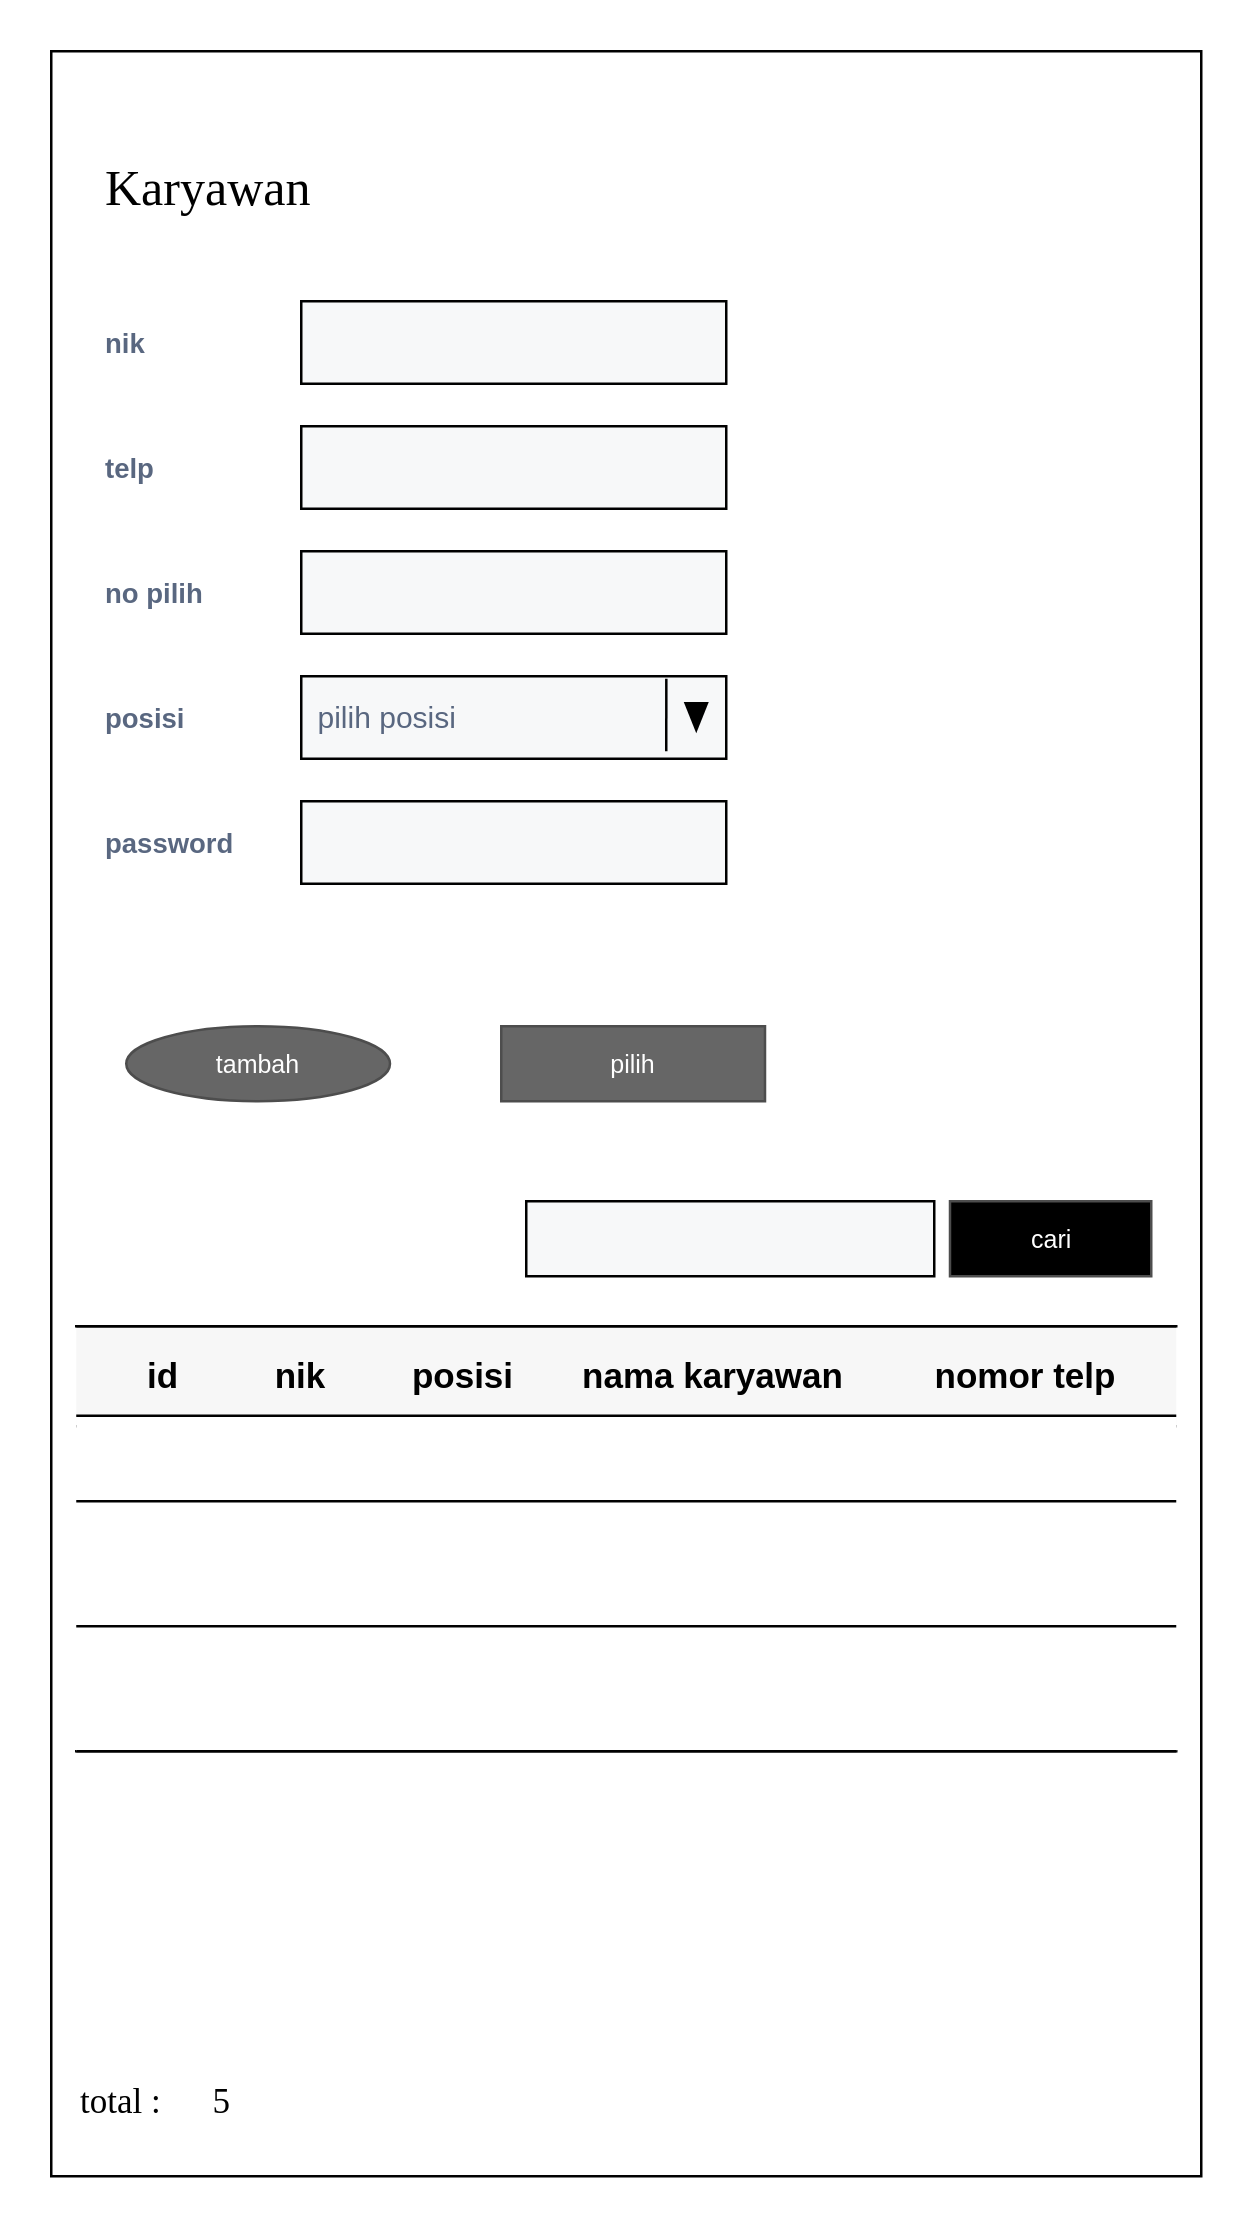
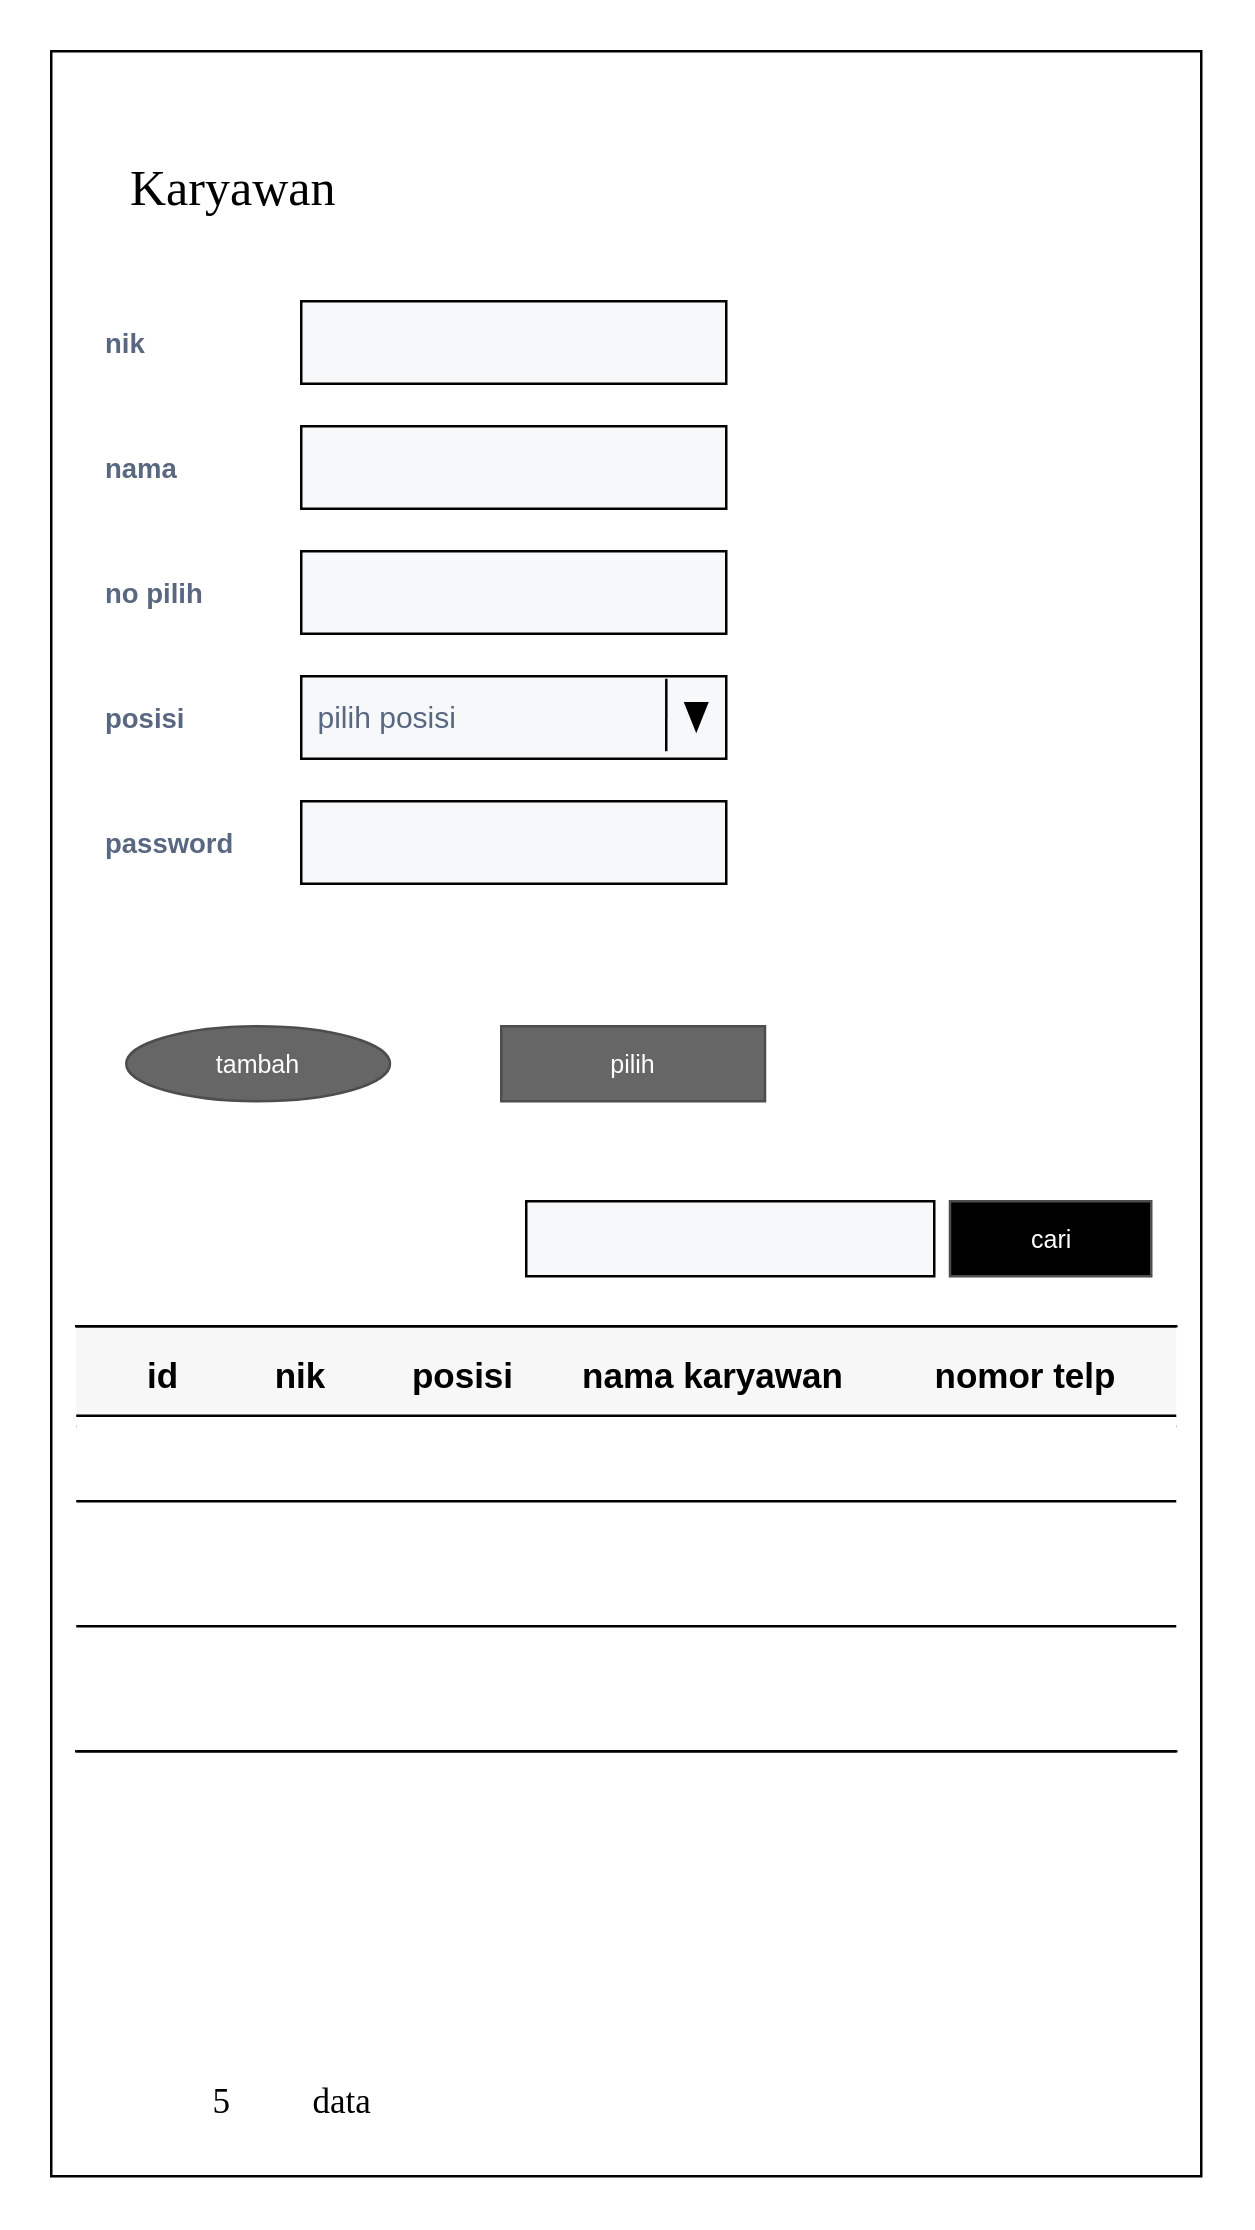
  <mxCell id="0" />
  <mxCell id="1" parent="0" />
  <mxCell id="2" value="" style="whiteSpace=wrap;html=1;rounded=0;shadow=0;labelBackgroundColor=none;strokeColor=#000000;strokeWidth=1;fillColor=none;fontFamily=Verdana;fontSize=12;fontColor=#000000;align=center;comic=0;" parent="1" vertex="1"><mxGeometry x="20" y="20" width="460" height="850" as="geometry" /></mxCell>
- <mxCell id="3" value="Karyawan" style="text;html=1;points=[];align=left;verticalAlign=top;spacingTop=-4;fontSize=20;fontFamily=Verdana" parent="1" vertex="1"><mxGeometry x="40" y="60" width="420" height="20" as="geometry" /></mxCell>
+ <mxCell id="3" value="Karyawan" style="text;html=1;points=[];align=left;verticalAlign=top;spacingTop=-4;fontSize=20;fontFamily=Verdana" parent="1" vertex="1"><mxGeometry x="50" y="60" width="420" height="20" as="geometry" /></mxCell>
  <mxCell id="4" value="" style="shape=partialRectangle;right=0;left=0;strokeColor=#000000;fillColor=#ffffff;whiteSpace=wrap;" parent="1" vertex="1"><mxGeometry x="30" y="530" width="440" height="170" as="geometry" /></mxCell>
  <mxCell id="5" value="" style="html=1;shadow=0;dashed=0;shape=mxgraph.bootstrap.horLines;strokeColor=inherit;fillColor=#000000;fillOpacity=3;resizeWidth=1;" parent="4" vertex="1"><mxGeometry width="440" height="40" relative="1" as="geometry" /></mxCell>
  <mxCell id="6" value="id" style="html=1;shadow=0;dashed=0;shape=mxgraph.bootstrap.rect;strokeColor=none;fillColor=none;fontSize=14;fontStyle=1;align=center;whiteSpace=wrap;resizeHeight=1;" parent="5" vertex="1"><mxGeometry width="50" height="40" relative="1" as="geometry"><mxPoint x="10" as="offset" /></mxGeometry></mxCell>
  <mxCell id="7" value="nik" style="html=1;shadow=0;dashed=0;shape=mxgraph.bootstrap.rect;strokeColor=none;fillColor=none;fontSize=14;fontStyle=1;align=center;whiteSpace=wrap;resizeHeight=1;" parent="5" vertex="1"><mxGeometry width="60" height="40" relative="1" as="geometry"><mxPoint x="60" as="offset" /></mxGeometry></mxCell>
  <mxCell id="8" value="posisi" style="html=1;shadow=0;dashed=0;shape=mxgraph.bootstrap.rect;strokeColor=none;fillColor=none;fontSize=14;fontStyle=1;align=center;whiteSpace=wrap;resizeHeight=1;" parent="5" vertex="1"><mxGeometry width="70" height="40" relative="1" as="geometry"><mxPoint x="120" as="offset" /></mxGeometry></mxCell>
  <mxCell id="9" value="nama karyawan" style="html=1;shadow=0;dashed=0;shape=mxgraph.bootstrap.rect;strokeColor=none;fillColor=none;fontSize=14;fontStyle=1;align=center;whiteSpace=wrap;resizeHeight=1;" parent="5" vertex="1"><mxGeometry width="130" height="40" relative="1" as="geometry"><mxPoint x="190" as="offset" /></mxGeometry></mxCell>
  <mxCell id="10" value="nomor telp" style="html=1;shadow=0;dashed=0;shape=mxgraph.bootstrap.rect;strokeColor=none;fillColor=none;fontSize=14;fontStyle=1;align=center;whiteSpace=wrap;resizeHeight=1;" parent="5" vertex="1"><mxGeometry width="120" height="40" relative="1" as="geometry"><mxPoint x="320" as="offset" /></mxGeometry></mxCell>
  <mxCell id="11" value="" style="strokeColor=#000000;fillColor=inherit;gradientColor=inherit;html=1;shadow=0;dashed=0;shape=mxgraph.bootstrap.horLines;resizeWidth=1;" parent="4" vertex="1"><mxGeometry width="440" height="50" relative="1" as="geometry"><mxPoint y="120" as="offset" /></mxGeometry></mxCell>
  <mxCell id="12" value="" style="strokeColor=#000000;fillColor=inherit;gradientColor=inherit;html=1;shadow=0;dashed=0;shape=mxgraph.bootstrap.horLines;resizeWidth=1;" parent="4" vertex="1"><mxGeometry y="35.79" width="440" height="34.21" as="geometry"><mxPoint y="140" as="offset" /></mxGeometry></mxCell>
  <mxCell id="13" value="" style="group" parent="1" vertex="1" connectable="0"><mxGeometry x="40" y="120" width="250" height="33" as="geometry" /></mxCell>
  <mxCell id="14" value="nik" style="fillColor=none;strokeColor=none;html=1;fontSize=11;fontStyle=0;align=left;fontColor=#596780;fontStyle=1;fontSize=11;comic=0;" parent="13" vertex="1"><mxGeometry y="6.5" width="70" height="20" as="geometry" /></mxCell>
  <mxCell id="15" value="" style="rounded=0;arcSize=9;fillColor=#F7F8F9;align=left;spacingLeft=5;strokeColor=#000000;html=1;strokeWidth=1;fontColor=#596780;fontSize=12;comic=0;" parent="13" vertex="1"><mxGeometry x="80" width="170" height="33" as="geometry" /></mxCell>
  <mxCell id="16" value="" style="group" parent="1" vertex="1" connectable="0"><mxGeometry x="40" y="216.5" width="250" height="33" as="geometry" /></mxCell>
  <mxCell id="17" value="" style="group" parent="16" vertex="1" connectable="0"><mxGeometry y="103.5" width="250" height="33" as="geometry" /></mxCell>
  <mxCell id="18" value="password" style="fillColor=none;strokeColor=none;html=1;fontSize=11;fontStyle=0;align=left;fontColor=#596780;fontStyle=1;fontSize=11;comic=0;" parent="17" vertex="1"><mxGeometry y="6.5" width="70" height="20" as="geometry" /></mxCell>
  <mxCell id="19" value="" style="rounded=0;arcSize=9;fillColor=#F7F8F9;align=left;spacingLeft=5;strokeColor=#000000;html=1;strokeWidth=1;fontColor=#596780;fontSize=12;comic=0;" parent="17" vertex="1"><mxGeometry x="80" width="170" height="33" as="geometry" /></mxCell>
  <mxCell id="20" value="" style="group" parent="1" vertex="1" connectable="0"><mxGeometry x="30" y="830" width="132.75" height="20" as="geometry" /></mxCell>
- <mxCell id="21" value="total :&amp;nbsp;" style="text;html=1;points=[];align=left;verticalAlign=top;spacingTop=-4;fontSize=14;fontFamily=Verdana" parent="20" vertex="1"><mxGeometry width="50" height="20" as="geometry" /></mxCell>
  <mxCell id="22" value="5" style="text;html=1;points=[];align=left;verticalAlign=top;spacingTop=-4;fontSize=14;fontFamily=Verdana" parent="20" vertex="1"><mxGeometry x="52.75" width="40" height="20" as="geometry" /></mxCell>
+ <mxCell id="23" value="data" style="text;html=1;points=[];align=left;verticalAlign=top;spacingTop=-4;fontSize=14;fontFamily=Verdana" parent="20" vertex="1"><mxGeometry x="92.75" width="40" height="20" as="geometry" /></mxCell>
  <mxCell id="24" value="" style="group" parent="1" vertex="1" connectable="0"><mxGeometry x="40" y="270" width="250" height="33" as="geometry" /></mxCell>
  <mxCell id="25" value="posisi" style="fillColor=none;strokeColor=none;html=1;fontSize=11;fontStyle=0;align=left;fontColor=#596780;fontStyle=1;fontSize=11;comic=0;" parent="24" vertex="1"><mxGeometry y="6.5" width="70" height="20" as="geometry" /></mxCell>
  <mxCell id="26" value="" style="group" parent="24" vertex="1" connectable="0"><mxGeometry x="80" width="170" height="33" as="geometry" /></mxCell>
  <mxCell id="27" value="pilih posisi" style="rounded=0;arcSize=9;fillColor=#F7F8F9;align=left;spacingLeft=5;strokeColor=#000000;html=1;strokeWidth=1;fontColor=#596780;fontSize=12;comic=0;" parent="26" vertex="1"><mxGeometry width="170" height="33" as="geometry" /></mxCell>
  <mxCell id="28" value="" style="shape=triangle;direction=south;strokeColor=none;fillColor=#000000;" parent="26" vertex="1"><mxGeometry x="153" y="10.25" width="10" height="12.5" as="geometry"><mxPoint x="-25" y="-2.5" as="offset" /></mxGeometry></mxCell>
  <mxCell id="29" value="" style="endArrow=none;html=1;entryX=0.859;entryY=0.03;entryDx=0;entryDy=0;entryPerimeter=0;" parent="26" target="27" edge="1"><mxGeometry width="50" height="50" relative="1" as="geometry"><mxPoint x="146" y="30" as="sourcePoint" /><mxPoint x="120" y="-30" as="targetPoint" /></mxGeometry></mxCell>
  <mxCell id="30" value="" style="group" parent="1" vertex="1" connectable="0"><mxGeometry x="40" y="170" width="250" height="33" as="geometry" /></mxCell>
- <mxCell id="31" value="telp" style="fillColor=none;strokeColor=none;html=1;fontSize=11;fontStyle=0;align=left;fontColor=#596780;fontStyle=1;fontSize=11;comic=0;" parent="30" vertex="1"><mxGeometry y="6.5" width="70" height="20" as="geometry" /></mxCell>
+ <mxCell id="31" value="nama" style="fillColor=none;strokeColor=none;html=1;fontSize=11;fontStyle=0;align=left;fontColor=#596780;fontStyle=1;fontSize=11;comic=0;" parent="30" vertex="1"><mxGeometry y="6.5" width="70" height="20" as="geometry" /></mxCell>
  <mxCell id="32" value="" style="rounded=0;arcSize=9;fillColor=#F7F8F9;align=left;spacingLeft=5;strokeColor=#000000;html=1;strokeWidth=1;fontColor=#596780;fontSize=12;comic=0;" parent="30" vertex="1"><mxGeometry x="80" width="170" height="33" as="geometry" /></mxCell>
  <mxCell id="33" value="" style="group" parent="1" vertex="1" connectable="0"><mxGeometry x="40" y="220" width="250" height="33" as="geometry" /></mxCell>
  <mxCell id="34" value="no pilih" style="fillColor=none;strokeColor=none;html=1;fontSize=11;fontStyle=0;align=left;fontColor=#596780;fontStyle=1;fontSize=11;comic=0;" parent="33" vertex="1"><mxGeometry y="6.5" width="70" height="20" as="geometry" /></mxCell>
  <mxCell id="35" value="" style="rounded=0;arcSize=9;fillColor=#F7F8F9;align=left;spacingLeft=5;strokeColor=#000000;html=1;strokeWidth=1;fontColor=#596780;fontSize=12;comic=0;" parent="33" vertex="1"><mxGeometry x="80" width="170" height="33" as="geometry" /></mxCell>
  <mxCell id="36" value="" style="group" vertex="1" connectable="0" parent="1"><mxGeometry x="210" y="480" width="250" height="30" as="geometry" /></mxCell>
  <mxCell id="37" value="" style="rounded=0;arcSize=9;fillColor=#F7F8F9;align=left;spacingLeft=5;strokeColor=#000000;html=1;strokeWidth=1;fontColor=#596780;fontSize=12;comic=0;" parent="36" vertex="1"><mxGeometry width="163.2" height="30" as="geometry" /></mxCell>
  <mxCell id="38" value="cari" style="rounded=0;html=1;shadow=0;dashed=0;whiteSpace=wrap;fontSize=10;fillColor=#000000;align=center;strokeColor=#4D4D4D;fontColor=#ffffff;comic=0;" parent="36" vertex="1"><mxGeometry x="169.5" width="80.5" height="30" as="geometry" /></mxCell>
  <mxCell id="39" value="" style="group" vertex="1" connectable="0" parent="1"><mxGeometry x="50" y="410" width="395.5" height="30" as="geometry" /></mxCell>
  <mxCell id="40" value="tambah" style="ellipse;html=1;shadow=0;dashed=0;whiteSpace=wrap;fontSize=10;fillColor=#666666;align=center;strokeColor=#4D4D4D;fontColor=#ffffff;comic=0;" parent="39" vertex="1"><mxGeometry width="105.5" height="30" as="geometry" /></mxCell>
  <mxCell id="41" value="pilih" style="rounded=0;html=1;shadow=0;dashed=0;whiteSpace=wrap;fontSize=10;fillColor=#666666;align=center;strokeColor=#4D4D4D;fontColor=#ffffff;comic=0;" parent="39" vertex="1"><mxGeometry x="150" width="105.5" height="30" as="geometry" /></mxCell>
